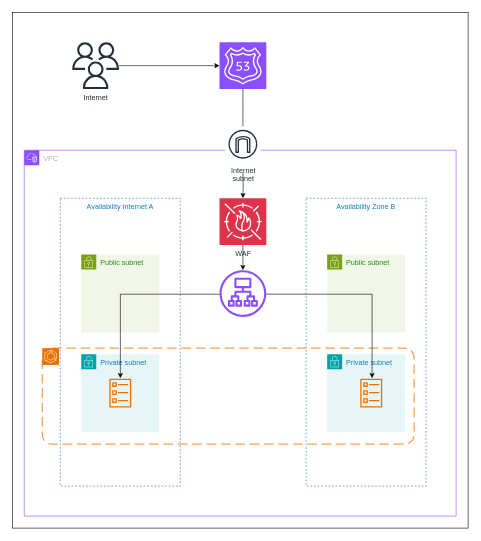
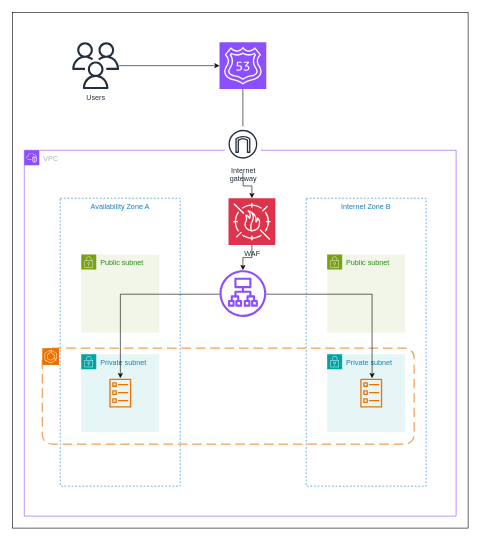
  <mxCell id="0" />
  <mxCell id="1" parent="0" />
  <mxCell id="2" value="" style="rounded=0;whiteSpace=wrap;html=1;" vertex="1" parent="1"><mxGeometry x="20" y="20" width="760" height="860" as="geometry" /></mxCell>
  <mxCell id="3" value="VPC" style="points=[[0,0],[0.25,0],[0.5,0],[0.75,0],[1,0],[1,0.25],[1,0.5],[1,0.75],[1,1],[0.75,1],[0.5,1],[0.25,1],[0,1],[0,0.75],[0,0.5],[0,0.25]];outlineConnect=0;gradientColor=none;html=1;whiteSpace=wrap;fontSize=12;fontStyle=0;container=1;pointerEvents=0;collapsible=0;recursiveResize=0;shape=mxgraph.aws4.group;grIcon=mxgraph.aws4.group_vpc2;strokeColor=#8C4FFF;fillColor=none;verticalAlign=top;align=left;spacingLeft=30;fontColor=#AAB7B8;dashed=0;" vertex="1" parent="1"><mxGeometry x="40" y="250" width="720" height="610" as="geometry" /></mxCell>
- <mxCell id="4" value="Availability Internet A" style="fillColor=none;strokeColor=#147EBA;dashed=1;verticalAlign=top;fontStyle=0;fontColor=#147EBA;whiteSpace=wrap;html=1;" vertex="1" parent="3"><mxGeometry x="60" y="80" width="200" height="480" as="geometry" /></mxCell>
- <mxCell id="5" value="Availability Zone B" style="fillColor=none;strokeColor=#147EBA;dashed=1;verticalAlign=top;fontStyle=0;fontColor=#147EBA;whiteSpace=wrap;html=1;" vertex="1" parent="3"><mxGeometry x="470" y="80" width="200" height="480" as="geometry" /></mxCell>
+ <mxCell id="4" value="Availability Zone A" style="fillColor=none;strokeColor=#147EBA;dashed=1;verticalAlign=top;fontStyle=0;fontColor=#147EBA;whiteSpace=wrap;html=1;" vertex="1" parent="3"><mxGeometry x="60" y="80" width="200" height="480" as="geometry" /></mxCell>
+ <mxCell id="5" value="Internet Zone B" style="fillColor=none;strokeColor=#147EBA;dashed=1;verticalAlign=top;fontStyle=0;fontColor=#147EBA;whiteSpace=wrap;html=1;" vertex="1" parent="3"><mxGeometry x="470" y="80" width="200" height="480" as="geometry" /></mxCell>
  <mxCell id="6" value="" style="sketch=0;outlineConnect=0;fontColor=#232F3E;gradientColor=none;fillColor=#8C4FFF;strokeColor=none;dashed=0;verticalLabelPosition=bottom;verticalAlign=top;align=center;html=1;fontSize=12;fontStyle=0;aspect=fixed;pointerEvents=1;shape=mxgraph.aws4.application_load_balancer;" vertex="1" parent="3"><mxGeometry x="325.5" y="200" width="78" height="78" as="geometry" /></mxCell>
  <mxCell id="7" style="edgeStyle=orthogonalEdgeStyle;rounded=0;orthogonalLoop=1;jettySize=auto;html=1;" edge="1" parent="3" source="8" target="6"><mxGeometry relative="1" as="geometry" /></mxCell>
- <mxCell id="8" value="WAF" style="sketch=0;points=[[0,0,0],[0.25,0,0],[0.5,0,0],[0.75,0,0],[1,0,0],[0,1,0],[0.25,1,0],[0.5,1,0],[0.75,1,0],[1,1,0],[0,0.25,0],[0,0.5,0],[0,0.75,0],[1,0.25,0],[1,0.5,0],[1,0.75,0]];outlineConnect=0;fontColor=#232F3E;fillColor=#DD344C;strokeColor=#ffffff;dashed=0;verticalLabelPosition=bottom;verticalAlign=top;align=center;html=1;fontSize=12;fontStyle=0;aspect=fixed;shape=mxgraph.aws4.resourceIcon;resIcon=mxgraph.aws4.waf;" vertex="1" parent="3"><mxGeometry x="325.5" y="80" width="78" height="78" as="geometry" /></mxCell>
+ <mxCell id="8" value="WAF" style="sketch=0;points=[[0,0,0],[0.25,0,0],[0.5,0,0],[0.75,0,0],[1,0,0],[0,1,0],[0.25,1,0],[0.5,1,0],[0.75,1,0],[1,1,0],[0,0.25,0],[0,0.5,0],[0,0.75,0],[1,0.25,0],[1,0.5,0],[1,0.75,0]];outlineConnect=0;fontColor=#232F3E;fillColor=#DD344C;strokeColor=#ffffff;dashed=0;verticalLabelPosition=bottom;verticalAlign=top;align=center;html=1;fontSize=12;fontStyle=0;aspect=fixed;shape=mxgraph.aws4.resourceIcon;resIcon=mxgraph.aws4.waf;" vertex="1" parent="3"><mxGeometry x="340.5" y="80" width="78" height="78" as="geometry" /></mxCell>
  <mxCell id="9" value="Public subnet" style="points=[[0,0],[0.25,0],[0.5,0],[0.75,0],[1,0],[1,0.25],[1,0.5],[1,0.75],[1,1],[0.75,1],[0.5,1],[0.25,1],[0,1],[0,0.75],[0,0.5],[0,0.25]];outlineConnect=0;gradientColor=none;html=1;whiteSpace=wrap;fontSize=12;fontStyle=0;container=1;pointerEvents=0;collapsible=0;recursiveResize=0;shape=mxgraph.aws4.group;grIcon=mxgraph.aws4.group_security_group;grStroke=0;strokeColor=#7AA116;fillColor=#F2F6E8;verticalAlign=top;align=left;spacingLeft=30;fontColor=#248814;dashed=0;" vertex="1" parent="3"><mxGeometry x="95" y="174" width="130" height="130" as="geometry" /></mxCell>
  <mxCell id="10" value="Public subnet" style="points=[[0,0],[0.25,0],[0.5,0],[0.75,0],[1,0],[1,0.25],[1,0.5],[1,0.75],[1,1],[0.75,1],[0.5,1],[0.25,1],[0,1],[0,0.75],[0,0.5],[0,0.25]];outlineConnect=0;gradientColor=none;html=1;whiteSpace=wrap;fontSize=12;fontStyle=0;container=1;pointerEvents=0;collapsible=0;recursiveResize=0;shape=mxgraph.aws4.group;grIcon=mxgraph.aws4.group_security_group;grStroke=0;strokeColor=#7AA116;fillColor=#F2F6E8;verticalAlign=top;align=left;spacingLeft=30;fontColor=#248814;dashed=0;" vertex="1" parent="3"><mxGeometry x="505" y="174" width="130" height="130" as="geometry" /></mxCell>
  <mxCell id="11" value="Private subnet" style="points=[[0,0],[0.25,0],[0.5,0],[0.75,0],[1,0],[1,0.25],[1,0.5],[1,0.75],[1,1],[0.75,1],[0.5,1],[0.25,1],[0,1],[0,0.75],[0,0.5],[0,0.25]];outlineConnect=0;gradientColor=none;html=1;whiteSpace=wrap;fontSize=12;fontStyle=0;container=1;pointerEvents=0;collapsible=0;recursiveResize=0;shape=mxgraph.aws4.group;grIcon=mxgraph.aws4.group_security_group;grStroke=0;strokeColor=#00A4A6;fillColor=#E6F6F7;verticalAlign=top;align=left;spacingLeft=30;fontColor=#147EBA;dashed=0;" vertex="1" parent="3"><mxGeometry x="95" y="340" width="130" height="130" as="geometry" /></mxCell>
  <mxCell id="12" value="" style="sketch=0;outlineConnect=0;fontColor=#232F3E;gradientColor=none;fillColor=#ED7100;strokeColor=none;dashed=0;verticalLabelPosition=bottom;verticalAlign=top;align=center;html=1;fontSize=12;fontStyle=0;aspect=fixed;pointerEvents=1;shape=mxgraph.aws4.ecs_task;" vertex="1" parent="11"><mxGeometry x="46.5" y="41" width="37" height="48" as="geometry" /></mxCell>
  <mxCell id="13" value="Private subnet" style="points=[[0,0],[0.25,0],[0.5,0],[0.75,0],[1,0],[1,0.25],[1,0.5],[1,0.75],[1,1],[0.75,1],[0.5,1],[0.25,1],[0,1],[0,0.75],[0,0.5],[0,0.25]];outlineConnect=0;gradientColor=none;html=1;whiteSpace=wrap;fontSize=12;fontStyle=0;container=1;pointerEvents=0;collapsible=0;recursiveResize=0;shape=mxgraph.aws4.group;grIcon=mxgraph.aws4.group_security_group;grStroke=0;strokeColor=#00A4A6;fillColor=#E6F6F7;verticalAlign=top;align=left;spacingLeft=30;fontColor=#147EBA;dashed=0;" vertex="1" parent="3"><mxGeometry x="505" y="340" width="130" height="130" as="geometry" /></mxCell>
  <mxCell id="14" value="" style="sketch=0;outlineConnect=0;fontColor=#232F3E;gradientColor=none;fillColor=#ED7100;strokeColor=none;dashed=0;verticalLabelPosition=bottom;verticalAlign=top;align=center;html=1;fontSize=12;fontStyle=0;aspect=fixed;pointerEvents=1;shape=mxgraph.aws4.ecs_task;" vertex="1" parent="13"><mxGeometry x="55" y="41" width="37" height="48" as="geometry" /></mxCell>
  <mxCell id="15" value="" style="rounded=1;arcSize=10;dashed=1;strokeColor=#F59D56;fillColor=none;gradientColor=none;dashPattern=8 4;strokeWidth=2;" vertex="1" parent="3"><mxGeometry x="30" y="330" width="620" height="160" as="geometry" /></mxCell>
  <mxCell id="16" value="" style="sketch=0;points=[[0,0,0],[0.25,0,0],[0.5,0,0],[0.75,0,0],[1,0,0],[0,1,0],[0.25,1,0],[0.5,1,0],[0.75,1,0],[1,1,0],[0,0.25,0],[0,0.5,0],[0,0.75,0],[1,0.25,0],[1,0.5,0],[1,0.75,0]];outlineConnect=0;fontColor=#232F3E;fillColor=#ED7100;strokeColor=#ffffff;dashed=0;verticalLabelPosition=bottom;verticalAlign=top;align=center;html=1;fontSize=12;fontStyle=0;aspect=fixed;shape=mxgraph.aws4.resourceIcon;resIcon=mxgraph.aws4.ecs;" vertex="1" parent="3"><mxGeometry x="30" y="330" width="28" height="28" as="geometry" /></mxCell>
  <mxCell id="17" style="edgeStyle=orthogonalEdgeStyle;rounded=0;orthogonalLoop=1;jettySize=auto;html=1;entryX=0.5;entryY=0;entryDx=0;entryDy=0;entryPerimeter=0;" edge="1" parent="3" target="8"><mxGeometry relative="1" as="geometry"><mxPoint x="364.5" y="37.999" as="sourcePoint" /></mxGeometry></mxCell>
  <mxCell id="18" style="edgeStyle=orthogonalEdgeStyle;rounded=0;orthogonalLoop=1;jettySize=auto;html=1;entryX=0.887;entryY=0.313;entryDx=0;entryDy=0;entryPerimeter=0;" edge="1" parent="3" source="6" target="15"><mxGeometry relative="1" as="geometry"><Array as="points"><mxPoint x="580" y="240" /></Array></mxGeometry></mxCell>
  <mxCell id="19" style="edgeStyle=orthogonalEdgeStyle;rounded=0;orthogonalLoop=1;jettySize=auto;html=1;entryX=0.21;entryY=0.313;entryDx=0;entryDy=0;entryPerimeter=0;" edge="1" parent="3" source="6" target="15"><mxGeometry relative="1" as="geometry"><Array as="points"><mxPoint x="160" y="240" /></Array></mxGeometry></mxCell>
  <mxCell id="20" style="edgeStyle=orthogonalEdgeStyle;rounded=0;orthogonalLoop=1;jettySize=auto;html=1;" edge="1" parent="1" source="21"><mxGeometry relative="1" as="geometry"><mxPoint x="404.5" y="219.001" as="targetPoint" /></mxGeometry></mxCell>
  <mxCell id="21" value="" style="sketch=0;points=[[0,0,0],[0.25,0,0],[0.5,0,0],[0.75,0,0],[1,0,0],[0,1,0],[0.25,1,0],[0.5,1,0],[0.75,1,0],[1,1,0],[0,0.25,0],[0,0.5,0],[0,0.75,0],[1,0.25,0],[1,0.5,0],[1,0.75,0]];outlineConnect=0;fontColor=#232F3E;fillColor=#8C4FFF;strokeColor=#ffffff;dashed=0;verticalLabelPosition=bottom;verticalAlign=top;align=center;html=1;fontSize=12;fontStyle=0;aspect=fixed;shape=mxgraph.aws4.resourceIcon;resIcon=mxgraph.aws4.route_53;" vertex="1" parent="1"><mxGeometry x="365.5" y="70" width="78" height="78" as="geometry" /></mxCell>
  <mxCell id="22" style="edgeStyle=orthogonalEdgeStyle;rounded=0;orthogonalLoop=1;jettySize=auto;html=1;" edge="1" parent="1" source="23" target="21"><mxGeometry relative="1" as="geometry" /></mxCell>
- <mxCell id="23" value="Internet" style="sketch=0;outlineConnect=0;fontColor=#232F3E;gradientColor=none;fillColor=#232F3D;strokeColor=none;dashed=0;verticalLabelPosition=bottom;verticalAlign=top;align=center;html=1;fontSize=12;fontStyle=0;aspect=fixed;pointerEvents=1;shape=mxgraph.aws4.users;" vertex="1" parent="1"><mxGeometry x="120" y="70" width="78" height="78" as="geometry" /></mxCell>
- <mxCell id="24" value="Internet&#10;subnet" style="sketch=0;outlineConnect=0;fontColor=#232F3E;gradientColor=none;strokeColor=#232F3E;fillColor=#ffffff;dashed=0;verticalLabelPosition=bottom;verticalAlign=top;align=center;html=1;fontSize=12;fontStyle=0;aspect=fixed;shape=mxgraph.aws4.resourceIcon;resIcon=mxgraph.aws4.internet_gateway;" vertex="1" parent="1"><mxGeometry x="374.5" y="210" width="60" height="60" as="geometry" /></mxCell>
+ <mxCell id="23" value="Users" style="sketch=0;outlineConnect=0;fontColor=#232F3E;gradientColor=none;fillColor=#232F3D;strokeColor=none;dashed=0;verticalLabelPosition=bottom;verticalAlign=top;align=center;html=1;fontSize=12;fontStyle=0;aspect=fixed;pointerEvents=1;shape=mxgraph.aws4.users;" vertex="1" parent="1"><mxGeometry x="120" y="70" width="78" height="78" as="geometry" /></mxCell>
+ <mxCell id="24" value="Internet&#10;gateway" style="sketch=0;outlineConnect=0;fontColor=#232F3E;gradientColor=none;strokeColor=#232F3E;fillColor=#ffffff;dashed=0;verticalLabelPosition=bottom;verticalAlign=top;align=center;html=1;fontSize=12;fontStyle=0;aspect=fixed;shape=mxgraph.aws4.resourceIcon;resIcon=mxgraph.aws4.internet_gateway;" vertex="1" parent="1"><mxGeometry x="374.5" y="210" width="60" height="60" as="geometry" /></mxCell>
